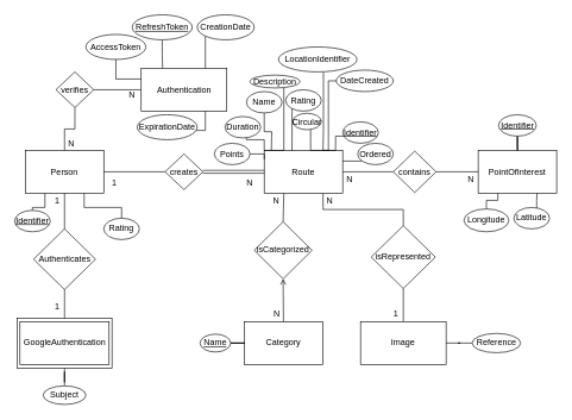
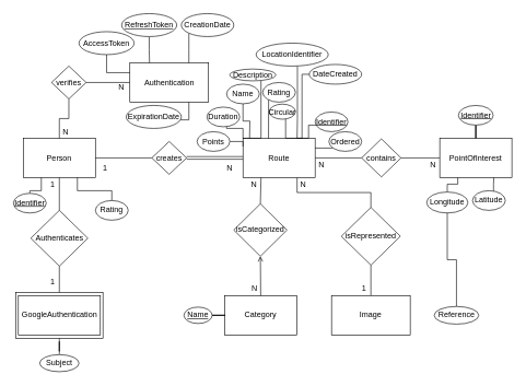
  <mxCell id="0" />
  <mxCell id="1" parent="0" />
  <mxCell id="2" value="" style="rounded=0;whiteSpace=wrap;html=1;" parent="1" vertex="1"><mxGeometry x="23.5" y="445" width="133" height="70" as="geometry" /></mxCell>
  <mxCell id="3" style="edgeStyle=orthogonalEdgeStyle;rounded=0;orthogonalLoop=1;jettySize=auto;html=1;entryX=0;entryY=0.5;entryDx=0;entryDy=0;endArrow=none;endFill=0;" edge="1" parent="1" source="5" target="58"><mxGeometry relative="1" as="geometry" /></mxCell>
  <mxCell id="4" style="edgeStyle=orthogonalEdgeStyle;rounded=0;orthogonalLoop=1;jettySize=auto;html=1;exitX=0.75;exitY=1;exitDx=0;exitDy=0;entryX=0.5;entryY=0;entryDx=0;entryDy=0;endArrow=none;endFill=0;" edge="1" parent="1" source="5" target="67"><mxGeometry relative="1" as="geometry" /></mxCell>
  <mxCell id="5" value="Route" style="rounded=0;whiteSpace=wrap;html=1;" parent="1" vertex="1"><mxGeometry x="370" y="210" width="110" height="60" as="geometry" /></mxCell>
  <mxCell id="6" value="Person" style="rounded=0;whiteSpace=wrap;html=1;" parent="1" vertex="1"><mxGeometry x="35" y="210" width="110" height="60" as="geometry" /></mxCell>
  <mxCell id="7" value="Category" style="rounded=0;whiteSpace=wrap;html=1;" parent="1" vertex="1"><mxGeometry x="342" y="450" width="110" height="60" as="geometry" /></mxCell>
  <mxCell id="8" style="edgeStyle=orthogonalEdgeStyle;rounded=0;orthogonalLoop=1;jettySize=auto;html=1;entryX=0.75;entryY=1;entryDx=0;entryDy=0;endArrow=none;endFill=0;" edge="1" parent="1" source="9" target="6"><mxGeometry relative="1" as="geometry"><Array as="points"><mxPoint x="170" y="290" /><mxPoint x="117" y="290" /></Array></mxGeometry></mxCell>
  <mxCell id="9" value="Rating" style="ellipse;whiteSpace=wrap;html=1;" parent="1" vertex="1"><mxGeometry x="145" y="305" width="50" height="30" as="geometry" /></mxCell>
  <mxCell id="10" style="edgeStyle=orthogonalEdgeStyle;rounded=0;orthogonalLoop=1;jettySize=auto;html=1;entryX=0.25;entryY=1;entryDx=0;entryDy=0;endArrow=none;endFill=0;" edge="1" parent="1" source="11" target="6"><mxGeometry relative="1" as="geometry"><Array as="points"><mxPoint x="45" y="290" /><mxPoint x="62" y="290" /></Array></mxGeometry></mxCell>
  <mxCell id="11" value="Identifier" style="ellipse;whiteSpace=wrap;html=1;fontStyle=4" parent="1" vertex="1"><mxGeometry x="20" y="294" width="50" height="30" as="geometry" /></mxCell>
  <mxCell id="12" value="creates&lt;br&gt;" style="rhombus;whiteSpace=wrap;html=1;" parent="1" vertex="1"><mxGeometry x="231" y="215" width="53" height="50" as="geometry" /></mxCell>
  <mxCell id="13" value="" style="endArrow=none;html=1;entryX=0;entryY=0.5;entryDx=0;entryDy=0;exitX=1;exitY=0.5;exitDx=0;exitDy=0;" parent="1" source="6" target="12" edge="1"><mxGeometry width="50" height="50" relative="1" as="geometry"><mxPoint x="150" y="240" as="sourcePoint" /><mxPoint x="210" y="250" as="targetPoint" /></mxGeometry></mxCell>
  <mxCell id="14" value="" style="endArrow=none;html=1;shape=link;exitX=1;exitY=0.5;exitDx=0;exitDy=0;" parent="1" source="12" edge="1"><mxGeometry width="50" height="50" relative="1" as="geometry"><mxPoint x="290" y="260" as="sourcePoint" /><mxPoint x="370" y="240" as="targetPoint" /></mxGeometry></mxCell>
  <mxCell id="15" value="1" style="text;html=1;strokeColor=none;fillColor=none;align=center;verticalAlign=middle;whiteSpace=wrap;rounded=0;" parent="1" vertex="1"><mxGeometry x="150" y="245" width="20" height="20" as="geometry" /></mxCell>
  <mxCell id="16" value="N" style="text;html=1;strokeColor=none;fillColor=none;align=center;verticalAlign=middle;whiteSpace=wrap;rounded=0;" parent="1" vertex="1"><mxGeometry x="340" y="245" width="20" height="20" as="geometry" /></mxCell>
  <mxCell id="17" style="edgeStyle=orthogonalEdgeStyle;rounded=0;orthogonalLoop=1;jettySize=auto;html=1;entryX=0.75;entryY=0;entryDx=0;entryDy=0;endArrow=none;endFill=0;" edge="1" parent="1" source="18" target="5"><mxGeometry relative="1" as="geometry"><Array as="points"><mxPoint x="470" y="190" /><mxPoint x="470" y="210" /></Array></mxGeometry></mxCell>
  <mxCell id="18" value="Identifier" style="ellipse;whiteSpace=wrap;html=1;fontStyle=4" parent="1" vertex="1"><mxGeometry x="480" y="170" width="50" height="30" as="geometry" /></mxCell>
  <mxCell id="19" style="edgeStyle=orthogonalEdgeStyle;rounded=0;orthogonalLoop=1;jettySize=auto;html=1;entryX=0.75;entryY=0;entryDx=0;entryDy=0;endArrow=none;endFill=0;" edge="1" parent="1" source="20" target="5"><mxGeometry relative="1" as="geometry"><Array as="points"><mxPoint x="453" y="180" /><mxPoint x="453" y="180" /></Array></mxGeometry></mxCell>
  <mxCell id="20" value="LocationIdentifier" style="ellipse;whiteSpace=wrap;html=1;" parent="1" vertex="1"><mxGeometry x="390" y="65" width="110" height="35" as="geometry" /></mxCell>
  <mxCell id="21" style="edgeStyle=orthogonalEdgeStyle;rounded=0;orthogonalLoop=1;jettySize=auto;html=1;endArrow=none;endFill=0;" edge="1" parent="1" source="22"><mxGeometry relative="1" as="geometry"><mxPoint x="380" y="210" as="targetPoint" /></mxGeometry></mxCell>
  <mxCell id="22" value="Name" style="ellipse;whiteSpace=wrap;html=1;" parent="1" vertex="1"><mxGeometry x="345" y="127.5" width="50" height="30" as="geometry" /></mxCell>
  <mxCell id="23" style="edgeStyle=orthogonalEdgeStyle;rounded=0;orthogonalLoop=1;jettySize=auto;html=1;entryX=0.25;entryY=0;entryDx=0;entryDy=0;endArrow=none;endFill=0;" edge="1" parent="1" source="24" target="5"><mxGeometry relative="1" as="geometry"><Array as="points"><mxPoint x="398" y="156" /></Array></mxGeometry></mxCell>
  <mxCell id="24" value="Description" style="ellipse;whiteSpace=wrap;html=1;" parent="1" vertex="1"><mxGeometry x="350" y="104.5" width="70" height="18" as="geometry" /></mxCell>
  <mxCell id="25" style="edgeStyle=orthogonalEdgeStyle;rounded=0;orthogonalLoop=1;jettySize=auto;html=1;entryX=0.354;entryY=0.01;entryDx=0;entryDy=0;entryPerimeter=0;endArrow=none;endFill=0;" edge="1" parent="1" source="26" target="5"><mxGeometry relative="1" as="geometry"><Array as="points"><mxPoint x="409" y="170" /><mxPoint x="409" y="170" /></Array></mxGeometry></mxCell>
  <mxCell id="26" value="Rating" style="ellipse;whiteSpace=wrap;html=1;" parent="1" vertex="1"><mxGeometry x="400" y="125" width="50" height="30" as="geometry" /></mxCell>
  <mxCell id="27" style="edgeStyle=orthogonalEdgeStyle;rounded=0;orthogonalLoop=1;jettySize=auto;html=1;entryX=0.25;entryY=0;entryDx=0;entryDy=0;endArrow=none;endFill=0;" edge="1" parent="1" source="28" target="5"><mxGeometry relative="1" as="geometry"><Array as="points"><mxPoint x="345" y="195" /><mxPoint x="370" y="195" /><mxPoint x="370" y="210" /></Array></mxGeometry></mxCell>
  <mxCell id="28" value="Duration" style="ellipse;whiteSpace=wrap;html=1;" parent="1" vertex="1"><mxGeometry x="315" y="162.5" width="50" height="30" as="geometry" /></mxCell>
  <mxCell id="29" style="edgeStyle=orthogonalEdgeStyle;rounded=0;orthogonalLoop=1;jettySize=auto;html=1;endArrow=none;endFill=0;" edge="1" parent="1" source="30"><mxGeometry relative="1" as="geometry"><mxPoint x="460" y="210" as="targetPoint" /><Array as="points"><mxPoint x="460" y="112" /></Array></mxGeometry></mxCell>
  <mxCell id="30" value="DateCreated" style="ellipse;whiteSpace=wrap;html=1;" parent="1" vertex="1"><mxGeometry x="471" y="97.5" width="80" height="30" as="geometry" /></mxCell>
  <mxCell id="31" style="edgeStyle=orthogonalEdgeStyle;rounded=0;orthogonalLoop=1;jettySize=auto;html=1;entryX=-0.005;entryY=0.21;entryDx=0;entryDy=0;entryPerimeter=0;endArrow=none;endFill=0;" edge="1" parent="1" source="32" target="5"><mxGeometry relative="1" as="geometry" /></mxCell>
  <mxCell id="32" value="Points" style="ellipse;whiteSpace=wrap;html=1;" parent="1" vertex="1"><mxGeometry x="300" y="200" width="50" height="30" as="geometry" /></mxCell>
  <mxCell id="33" value="" style="endArrow=none;html=1;entryX=0.25;entryY=1;entryDx=0;entryDy=0;exitX=0.5;exitY=0;exitDx=0;exitDy=0;" parent="1" source="38" target="5" edge="1"><mxGeometry width="50" height="50" relative="1" as="geometry"><mxPoint x="425.2" y="335.2" as="sourcePoint" /><mxPoint x="440" y="280" as="targetPoint" /></mxGeometry></mxCell>
  <mxCell id="34" value="N" style="text;html=1;strokeColor=none;fillColor=none;align=center;verticalAlign=middle;whiteSpace=wrap;rounded=0;" parent="1" vertex="1"><mxGeometry x="480" y="240" width="20" height="20" as="geometry" /></mxCell>
  <mxCell id="35" value="N" style="text;html=1;strokeColor=none;fillColor=none;align=center;verticalAlign=middle;whiteSpace=wrap;rounded=0;" parent="1" vertex="1"><mxGeometry x="377.5" y="430" width="20" height="20" as="geometry" /></mxCell>
  <mxCell id="36" style="edgeStyle=orthogonalEdgeStyle;rounded=0;orthogonalLoop=1;jettySize=auto;html=1;entryX=0;entryY=0.5;entryDx=0;entryDy=0;endArrow=none;endFill=0;" edge="1" parent="1" source="37" target="7"><mxGeometry relative="1" as="geometry" /></mxCell>
  <mxCell id="37" value="Name" style="ellipse;whiteSpace=wrap;html=1;fontStyle=4" parent="1" vertex="1"><mxGeometry x="280" y="467.5" width="43" height="25" as="geometry" /></mxCell>
  <mxCell id="38" value="isCategorized" style="rhombus;whiteSpace=wrap;html=1;" parent="1" vertex="1"><mxGeometry x="356" y="310" width="81" height="80" as="geometry" /></mxCell>
  <mxCell id="39" value="" style="endArrow=open;html=1;entryX=0.5;entryY=1;entryDx=0;entryDy=0;exitX=0.5;exitY=0;exitDx=0;exitDy=0;" parent="1" source="7" target="38" edge="1"><mxGeometry width="50" height="50" relative="1" as="geometry"><mxPoint x="409.578" y="499.937" as="sourcePoint" /><mxPoint x="409.578" y="432.558" as="targetPoint" /></mxGeometry></mxCell>
  <mxCell id="40" value="GoogleAuthentication" style="rounded=0;whiteSpace=wrap;html=1;" parent="1" vertex="1"><mxGeometry x="27.5" y="450" width="125" height="60" as="geometry" /></mxCell>
  <mxCell id="41" value="Authenticates" style="rhombus;whiteSpace=wrap;html=1;" parent="1" vertex="1"><mxGeometry x="46.5" y="320" width="87" height="85" as="geometry" /></mxCell>
  <mxCell id="42" value="" style="endArrow=none;html=1;entryX=0.5;entryY=1;entryDx=0;entryDy=0;exitX=0.5;exitY=0;exitDx=0;exitDy=0;" parent="1" source="41" target="6" edge="1"><mxGeometry width="50" height="50" relative="1" as="geometry"><mxPoint x="-20" y="340" as="sourcePoint" /><mxPoint x="30" y="290" as="targetPoint" /></mxGeometry></mxCell>
  <mxCell id="43" value="" style="endArrow=none;html=1;entryX=0.5;entryY=1;entryDx=0;entryDy=0;exitX=0.5;exitY=0;exitDx=0;exitDy=0;" parent="1" source="2" target="41" edge="1"><mxGeometry width="50" height="50" relative="1" as="geometry"><mxPoint x="-20" y="410" as="sourcePoint" /><mxPoint x="30" y="360" as="targetPoint" /></mxGeometry></mxCell>
  <mxCell id="44" value="1" style="text;html=1;strokeColor=none;fillColor=none;align=center;verticalAlign=middle;whiteSpace=wrap;rounded=0;" parent="1" vertex="1"><mxGeometry x="70" y="420" width="20" height="20" as="geometry" /></mxCell>
  <mxCell id="45" value="1" style="text;html=1;strokeColor=none;fillColor=none;align=center;verticalAlign=middle;whiteSpace=wrap;rounded=0;" parent="1" vertex="1"><mxGeometry x="70" y="270" width="20" height="20" as="geometry" /></mxCell>
  <mxCell id="46" style="edgeStyle=orthogonalEdgeStyle;rounded=0;orthogonalLoop=1;jettySize=auto;html=1;entryX=0.5;entryY=1;entryDx=0;entryDy=0;endArrow=none;endFill=0;" edge="1" parent="1" source="47" target="2"><mxGeometry relative="1" as="geometry" /></mxCell>
  <mxCell id="47" value="Subject" style="ellipse;whiteSpace=wrap;html=1;fontStyle=0" parent="1" vertex="1"><mxGeometry x="60" y="540" width="60" height="26" as="geometry" /></mxCell>
  <mxCell id="48" style="edgeStyle=orthogonalEdgeStyle;rounded=0;orthogonalLoop=1;jettySize=auto;html=1;entryX=1;entryY=0.5;entryDx=0;entryDy=0;endArrow=none;endFill=0;" edge="1" parent="1" source="49" target="58"><mxGeometry relative="1" as="geometry" /></mxCell>
  <mxCell id="49" value="PointOfInterest" style="rounded=0;whiteSpace=wrap;html=1;" vertex="1" parent="1"><mxGeometry x="670" y="210" width="110" height="60" as="geometry" /></mxCell>
  <mxCell id="50" style="edgeStyle=orthogonalEdgeStyle;rounded=0;orthogonalLoop=1;jettySize=auto;html=1;entryX=1;entryY=0.5;entryDx=0;entryDy=0;endArrow=none;endFill=0;" edge="1" parent="1" source="51" target="73"><mxGeometry relative="1" as="geometry" /></mxCell>
  <mxCell id="51" value="Authentication" style="rounded=0;whiteSpace=wrap;html=1;" vertex="1" parent="1"><mxGeometry x="197.5" y="95" width="120" height="60" as="geometry" /></mxCell>
  <mxCell id="52" style="edgeStyle=orthogonalEdgeStyle;rounded=0;orthogonalLoop=1;jettySize=auto;html=1;exitX=0.5;exitY=0;exitDx=0;exitDy=0;entryX=0.5;entryY=1;entryDx=0;entryDy=0;endArrow=none;endFill=0;" edge="1" parent="1" source="53" target="67"><mxGeometry relative="1" as="geometry" /></mxCell>
  <mxCell id="53" value="Image" style="rounded=0;whiteSpace=wrap;html=1;" vertex="1" parent="1"><mxGeometry x="505" y="450" width="120" height="60" as="geometry" /></mxCell>
  <mxCell id="54" style="edgeStyle=orthogonalEdgeStyle;rounded=0;orthogonalLoop=1;jettySize=auto;html=1;endArrow=none;endFill=0;" edge="1" parent="1" source="55"><mxGeometry relative="1" as="geometry"><mxPoint x="460" y="210" as="targetPoint" /><Array as="points"><mxPoint x="435" y="210" /></Array></mxGeometry></mxCell>
  <mxCell id="55" value="Circular" style="ellipse;whiteSpace=wrap;html=1;" vertex="1" parent="1"><mxGeometry x="410" y="158" width="40" height="23" as="geometry" /></mxCell>
  <mxCell id="56" style="edgeStyle=orthogonalEdgeStyle;rounded=0;orthogonalLoop=1;jettySize=auto;html=1;entryX=1;entryY=0.25;entryDx=0;entryDy=0;endArrow=none;endFill=0;" edge="1" parent="1" source="57" target="5"><mxGeometry relative="1" as="geometry"><Array as="points"><mxPoint x="490" y="225" /><mxPoint x="490" y="225" /></Array></mxGeometry></mxCell>
  <mxCell id="57" value="Ordered" style="ellipse;whiteSpace=wrap;html=1;" vertex="1" parent="1"><mxGeometry x="501" y="200" width="50" height="30" as="geometry" /></mxCell>
  <mxCell id="58" value="contains" style="rhombus;whiteSpace=wrap;html=1;" vertex="1" parent="1"><mxGeometry x="551" y="211" width="60" height="58" as="geometry" /></mxCell>
  <mxCell id="59" value="N" style="text;html=1;strokeColor=none;fillColor=none;align=center;verticalAlign=middle;whiteSpace=wrap;rounded=0;" vertex="1" parent="1"><mxGeometry x="377" y="270" width="20" height="20" as="geometry" /></mxCell>
  <mxCell id="60" value="N" style="text;html=1;strokeColor=none;fillColor=none;align=center;verticalAlign=middle;whiteSpace=wrap;rounded=0;" vertex="1" parent="1"><mxGeometry x="650" y="240" width="20" height="20" as="geometry" /></mxCell>
  <mxCell id="61" style="edgeStyle=orthogonalEdgeStyle;rounded=0;orthogonalLoop=1;jettySize=auto;html=1;entryX=0.5;entryY=0;entryDx=0;entryDy=0;endArrow=none;endFill=0;" edge="1" parent="1" source="62" target="49"><mxGeometry relative="1" as="geometry" /></mxCell>
  <mxCell id="62" value="Identifier" style="ellipse;whiteSpace=wrap;html=1;fontStyle=4" vertex="1" parent="1"><mxGeometry x="698.5" y="160" width="53" height="30" as="geometry" /></mxCell>
  <mxCell id="63" style="edgeStyle=orthogonalEdgeStyle;rounded=0;orthogonalLoop=1;jettySize=auto;html=1;entryX=0.75;entryY=1;entryDx=0;entryDy=0;endArrow=none;endFill=0;" edge="1" parent="1" source="64" target="49"><mxGeometry relative="1" as="geometry"><Array as="points"><mxPoint x="752" y="280" /><mxPoint x="752" y="280" /></Array></mxGeometry></mxCell>
  <mxCell id="64" value="Latitude" style="ellipse;whiteSpace=wrap;html=1;" vertex="1" parent="1"><mxGeometry x="720" y="290" width="50" height="30" as="geometry" /></mxCell>
  <mxCell id="65" style="edgeStyle=orthogonalEdgeStyle;rounded=0;orthogonalLoop=1;jettySize=auto;html=1;entryX=0.25;entryY=1;entryDx=0;entryDy=0;endArrow=none;endFill=0;" edge="1" parent="1" source="66" target="49"><mxGeometry relative="1" as="geometry"><Array as="points"><mxPoint x="681" y="280" /><mxPoint x="698" y="280" /></Array></mxGeometry></mxCell>
  <mxCell id="66" value="Longitude" style="ellipse;whiteSpace=wrap;html=1;" vertex="1" parent="1"><mxGeometry x="650" y="292" width="63" height="32" as="geometry" /></mxCell>
  <mxCell id="67" value="isRepresented" style="rhombus;whiteSpace=wrap;html=1;" vertex="1" parent="1"><mxGeometry x="520" y="315.5" width="90" height="88" as="geometry" /></mxCell>
- <mxCell id="68" style="edgeStyle=orthogonalEdgeStyle;rounded=0;orthogonalLoop=1;jettySize=auto;html=1;entryX=1;entryY=0.5;entryDx=0;entryDy=0;endArrow=none;endFill=0;" edge="1" parent="1" source="69" target="53"><mxGeometry relative="1" as="geometry" /></mxCell>
+ <mxCell id="68" style="edgeStyle=orthogonalEdgeStyle;rounded=0;orthogonalLoop=1;jettySize=auto;html=1;endArrow=none;endFill=0;" edge="1" parent="1" source="69" target="66"><mxGeometry relative="1" as="geometry" /></mxCell>
  <mxCell id="69" value="Reference" style="ellipse;whiteSpace=wrap;html=1;" vertex="1" parent="1"><mxGeometry x="661.5" y="466.5" width="68" height="27" as="geometry" /></mxCell>
  <mxCell id="70" value="N" style="text;html=1;strokeColor=none;fillColor=none;align=center;verticalAlign=middle;whiteSpace=wrap;rounded=0;" vertex="1" parent="1"><mxGeometry x="452" y="270" width="20" height="20" as="geometry" /></mxCell>
  <mxCell id="71" value="1" style="text;html=1;strokeColor=none;fillColor=none;align=center;verticalAlign=middle;whiteSpace=wrap;rounded=0;" vertex="1" parent="1"><mxGeometry x="545" y="430" width="20" height="20" as="geometry" /></mxCell>
  <mxCell id="72" style="edgeStyle=orthogonalEdgeStyle;rounded=0;orthogonalLoop=1;jettySize=auto;html=1;entryX=0.5;entryY=0;entryDx=0;entryDy=0;endArrow=none;endFill=0;" edge="1" parent="1" source="73" target="6"><mxGeometry relative="1" as="geometry" /></mxCell>
  <mxCell id="73" value="verifies" style="rhombus;whiteSpace=wrap;html=1;" vertex="1" parent="1"><mxGeometry x="78" y="100" width="53" height="50" as="geometry" /></mxCell>
  <mxCell id="74" style="edgeStyle=orthogonalEdgeStyle;rounded=0;orthogonalLoop=1;jettySize=auto;html=1;entryX=0.75;entryY=0;entryDx=0;entryDy=0;endArrow=none;endFill=0;" edge="1" parent="1" source="75" target="51"><mxGeometry relative="1" as="geometry"><Array as="points"><mxPoint x="288" y="75" /></Array></mxGeometry></mxCell>
  <mxCell id="75" value="CreationDate" style="ellipse;whiteSpace=wrap;html=1;" vertex="1" parent="1"><mxGeometry x="276" y="20" width="80" height="35" as="geometry" /></mxCell>
  <mxCell id="76" style="edgeStyle=orthogonalEdgeStyle;rounded=0;orthogonalLoop=1;jettySize=auto;html=1;entryX=0;entryY=0.25;entryDx=0;entryDy=0;endArrow=none;endFill=0;" edge="1" parent="1" source="77" target="51"><mxGeometry relative="1" as="geometry" /></mxCell>
  <mxCell id="77" value="AccessToken" style="ellipse;whiteSpace=wrap;html=1;" vertex="1" parent="1"><mxGeometry x="120" y="47.5" width="84" height="35" as="geometry" /></mxCell>
  <mxCell id="78" style="edgeStyle=orthogonalEdgeStyle;rounded=0;orthogonalLoop=1;jettySize=auto;html=1;entryX=0.75;entryY=1;entryDx=0;entryDy=0;endArrow=none;endFill=0;" edge="1" parent="1" source="79" target="51"><mxGeometry relative="1" as="geometry"><Array as="points"><mxPoint x="288" y="182" /></Array></mxGeometry></mxCell>
  <mxCell id="79" value="ExpirationDate" style="ellipse;whiteSpace=wrap;html=1;" vertex="1" parent="1"><mxGeometry x="192" y="160" width="84" height="35" as="geometry" /></mxCell>
  <mxCell id="80" style="edgeStyle=orthogonalEdgeStyle;rounded=0;orthogonalLoop=1;jettySize=auto;html=1;entryX=0.25;entryY=0;entryDx=0;entryDy=0;endArrow=none;endFill=0;" edge="1" parent="1" source="81" target="51"><mxGeometry relative="1" as="geometry" /></mxCell>
  <mxCell id="81" value="RefreshToken" style="ellipse;whiteSpace=wrap;html=1;fontStyle=4" vertex="1" parent="1"><mxGeometry x="185" y="20" width="84" height="35" as="geometry" /></mxCell>
  <mxCell id="82" value="N" style="text;html=1;strokeColor=none;fillColor=none;align=center;verticalAlign=middle;whiteSpace=wrap;rounded=0;" vertex="1" parent="1"><mxGeometry x="89.5" y="190" width="20" height="20" as="geometry" /></mxCell>
  <mxCell id="83" value="N" style="text;html=1;strokeColor=none;fillColor=none;align=center;verticalAlign=middle;whiteSpace=wrap;rounded=0;" vertex="1" parent="1"><mxGeometry x="175" y="122.5" width="20" height="20" as="geometry" /></mxCell>
